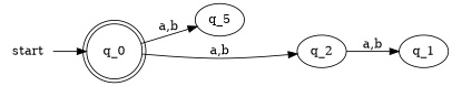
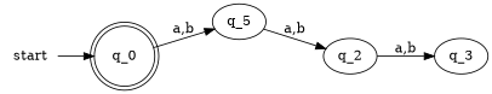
  digraph {
    rankdir=LR
    start [shape=plaintext]
    q_0 [shape=doublecircle]
    n3 [label=q_5]
    q_2
-   q_3 [label=q_1]
+   q_3
    start -> q_0
    q_0 -> n3 [label="a,b"]
-   q_0 -> q_2 [label="a,b"]
+   n3 -> q_2 [label="a,b"]
    q_2 -> q_3 [label="a,b"]
  }
